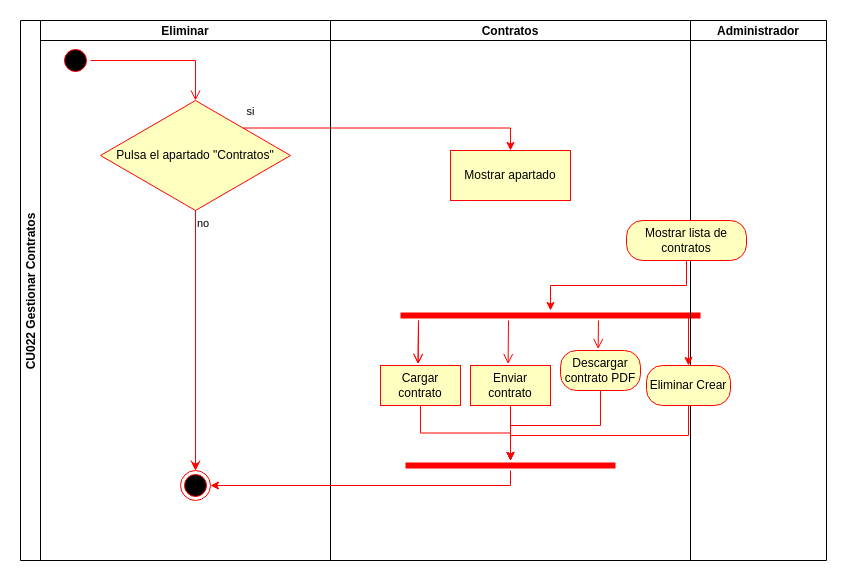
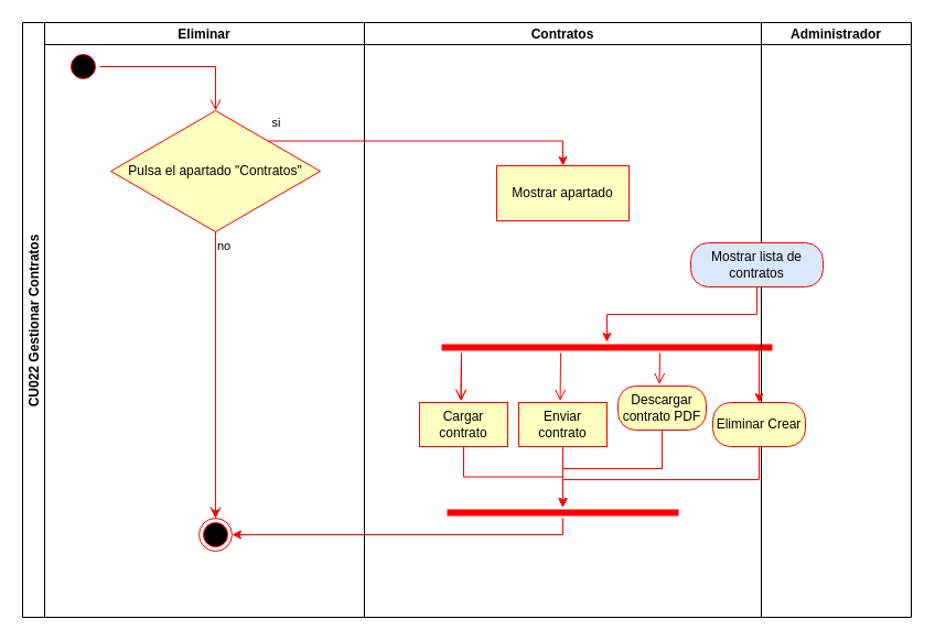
  <mxCell id="0" />
  <mxCell id="1" parent="0" />
  <mxCell id="2" value="CU022 Gestionar Contratos" style="swimlane;childLayout=stackLayout;resizeParent=1;resizeParentMax=0;startSize=20;horizontal=0;horizontalStack=1;" vertex="1" parent="1"><mxGeometry x="20" y="20" width="670" height="540" as="geometry"><mxRectangle x="200" y="80" width="40" height="50" as="alternateBounds" /></mxGeometry></mxCell>
  <mxCell id="3" value="Eliminar" style="swimlane;startSize=20;" vertex="1" parent="2"><mxGeometry x="20" width="290" height="540" as="geometry" /></mxCell>
  <mxCell id="4" value="" style="ellipse;html=1;shape=startState;fillColor=#000000;strokeColor=#ff0000;fillStyle=auto;" vertex="1" parent="3"><mxGeometry x="20" y="25" width="30" height="30" as="geometry" /></mxCell>
  <mxCell id="5" value="Pulsa el apartado &quot;Contratos&quot;" style="rhombus;whiteSpace=wrap;html=1;fontColor=#000000;fillColor=#ffffc0;strokeColor=#ff0000;" vertex="1" parent="3"><mxGeometry x="60" y="80" width="190" height="110" as="geometry" /></mxCell>
  <mxCell id="6" value="" style="edgeStyle=orthogonalEdgeStyle;html=1;verticalAlign=bottom;endArrow=open;endSize=8;strokeColor=#ff0000;rounded=0;entryX=0.5;entryY=0;entryDx=0;entryDy=0;" edge="1" parent="3" source="4" target="5"><mxGeometry relative="1" as="geometry"><mxPoint x="906" y="335" as="targetPoint" /><mxPoint x="340" y="320" as="sourcePoint" /></mxGeometry></mxCell>
  <mxCell id="7" value="" style="ellipse;html=1;shape=endState;fillColor=#000000;strokeColor=#ff0000;" vertex="1" parent="3"><mxGeometry x="140" y="450" width="30" height="30" as="geometry" /></mxCell>
  <mxCell id="8" value="no" style="edgeStyle=orthogonalEdgeStyle;html=1;align=left;verticalAlign=top;endArrow=open;endSize=8;strokeColor=#ff0000;rounded=0;exitX=0.5;exitY=1;exitDx=0;exitDy=0;" edge="1" parent="3" source="5" target="7"><mxGeometry x="-1" relative="1" as="geometry"><mxPoint x="100" y="295.193" as="targetPoint" /><mxPoint x="104" y="230" as="sourcePoint" /></mxGeometry></mxCell>
  <mxCell id="9" style="edgeStyle=orthogonalEdgeStyle;rounded=0;orthogonalLoop=1;jettySize=auto;html=1;entryX=0.5;entryY=0;entryDx=0;entryDy=0;strokeColor=light-dark(#ff0000, #ededed);" edge="1" parent="3" source="5" target="7"><mxGeometry relative="1" as="geometry" /></mxCell>
  <mxCell id="10" style="edgeStyle=orthogonalEdgeStyle;rounded=0;orthogonalLoop=1;jettySize=auto;html=1;exitX=1;exitY=0;exitDx=0;exitDy=0;entryX=0.5;entryY=0;entryDx=0;entryDy=0;strokeColor=light-dark(#ff0000, #ededed);" edge="1" parent="2" source="5" target="13"><mxGeometry relative="1" as="geometry"><Array as="points"><mxPoint x="490" y="107" /></Array></mxGeometry></mxCell>
  <mxCell id="11" value="si" style="edgeLabel;html=1;align=center;verticalAlign=middle;resizable=0;points=[];" connectable="0" vertex="1" parent="10"><mxGeometry x="-0.893" y="3" relative="1" as="geometry"><mxPoint x="-9" y="-14" as="offset" /></mxGeometry></mxCell>
  <mxCell id="12" value="Contratos" style="swimlane;startSize=20;" vertex="1" parent="2"><mxGeometry x="310" width="360" height="540" as="geometry" /></mxCell>
  <mxCell id="13" value="Mostrar apartado" style="whiteSpace=wrap;html=1;arcSize=40;fontColor=#000000;fillColor=#ffffc0;strokeColor=#ff0000;rounded=0;" vertex="1" parent="12"><mxGeometry x="120" y="130" width="120" height="50" as="geometry" /></mxCell>
  <mxCell id="14" value="" style="shape=line;html=1;strokeWidth=6;strokeColor=#ff0000;" vertex="1" parent="12"><mxGeometry x="70" y="290" width="300" height="10" as="geometry" /></mxCell>
  <mxCell id="15" value="" style="edgeStyle=orthogonalEdgeStyle;html=1;verticalAlign=bottom;endArrow=open;endSize=8;strokeColor=#ff0000;rounded=0;entryX=0.47;entryY=-0.037;entryDx=0;entryDy=0;entryPerimeter=0;" edge="1" parent="12" target="16"><mxGeometry relative="1" as="geometry"><mxPoint x="120" y="330" as="targetPoint" /><mxPoint x="88" y="300" as="sourcePoint" /><Array as="points"><mxPoint x="88" y="300" /><mxPoint x="88" y="344" /></Array></mxGeometry></mxCell>
  <mxCell id="16" value="Crear cuenta" style="rounded=1;whiteSpace=wrap;html=1;arcSize=40;fontColor=#000000;fillColor=#ffffc0;strokeColor=#ff0000;" vertex="1" parent="12"><mxGeometry x="50" y="345" width="80" height="40" as="geometry" /></mxCell>
  <mxCell id="17" value="" style="edgeStyle=orthogonalEdgeStyle;html=1;verticalAlign=bottom;endArrow=open;endSize=8;strokeColor=#ff0000;rounded=0;entryX=0.47;entryY=-0.037;entryDx=0;entryDy=0;entryPerimeter=0;" edge="1" parent="12" target="19"><mxGeometry relative="1" as="geometry"><mxPoint x="210" y="330" as="targetPoint" /><mxPoint x="178" y="300" as="sourcePoint" /><Array as="points"><mxPoint x="178" y="300" /><mxPoint x="178" y="344" /></Array></mxGeometry></mxCell>
  <mxCell id="18" style="edgeStyle=orthogonalEdgeStyle;rounded=0;orthogonalLoop=1;jettySize=auto;html=1;fontColor=light-dark(#ff0000, #ededed);strokeColor=light-dark(#ff0000, #ededed);" edge="1" parent="12" source="19" target="26"><mxGeometry relative="1" as="geometry" /></mxCell>
  <mxCell id="19" value="Enviar contrato" style="whiteSpace=wrap;html=1;arcSize=40;fontColor=#000000;fillColor=#ffffc0;strokeColor=#ff0000;rounded=0;" vertex="1" parent="12"><mxGeometry x="140" y="345" width="80" height="40" as="geometry" /></mxCell>
  <mxCell id="20" value="" style="edgeStyle=orthogonalEdgeStyle;html=1;verticalAlign=bottom;endArrow=open;endSize=8;strokeColor=#ff0000;rounded=0;entryX=0.47;entryY=-0.037;entryDx=0;entryDy=0;entryPerimeter=0;" edge="1" parent="12" target="22"><mxGeometry relative="1" as="geometry"><mxPoint x="300" y="330" as="targetPoint" /><mxPoint x="268" y="300" as="sourcePoint" /><Array as="points"><mxPoint x="268" y="300" /><mxPoint x="268" y="344" /></Array></mxGeometry></mxCell>
  <mxCell id="21" style="edgeStyle=orthogonalEdgeStyle;rounded=0;orthogonalLoop=1;jettySize=auto;html=1;strokeColor=light-dark(#ff0000, #ededed);" edge="1" parent="12" source="22" target="26"><mxGeometry relative="1" as="geometry" /></mxCell>
  <mxCell id="22" value="Descargar contrato PDF" style="rounded=1;whiteSpace=wrap;html=1;arcSize=40;fontColor=#000000;fillColor=#ffffc0;strokeColor=#ff0000;" vertex="1" parent="12"><mxGeometry x="230" y="330" width="80" height="40" as="geometry" /></mxCell>
  <mxCell id="23" value="" style="edgeStyle=orthogonalEdgeStyle;html=1;verticalAlign=bottom;endArrow=open;endSize=8;strokeColor=#ff0000;rounded=0;entryX=0.47;entryY=-0.037;entryDx=0;entryDy=0;entryPerimeter=0;" edge="1" parent="12" target="25"><mxGeometry relative="1" as="geometry"><mxPoint x="120" y="330" as="targetPoint" /><mxPoint x="88" y="300" as="sourcePoint" /><Array as="points"><mxPoint x="88" y="300" /><mxPoint x="88" y="344" /></Array></mxGeometry></mxCell>
  <mxCell id="24" style="edgeStyle=orthogonalEdgeStyle;rounded=0;orthogonalLoop=1;jettySize=auto;html=1;fontColor=light-dark(#ff0000, #ededed);strokeColor=light-dark(#ff0000, #ededed);" edge="1" parent="12" source="25" target="26"><mxGeometry relative="1" as="geometry" /></mxCell>
  <mxCell id="25" value="Cargar contrato" style="whiteSpace=wrap;html=1;arcSize=40;fontColor=#000000;fillColor=#ffffc0;strokeColor=#ff0000;rounded=0;" vertex="1" parent="12"><mxGeometry x="50" y="345" width="80" height="40" as="geometry" /></mxCell>
  <mxCell id="26" value="" style="shape=line;html=1;strokeWidth=6;strokeColor=light-dark(#ff0000, #ededed);" vertex="1" parent="12"><mxGeometry x="75" y="440" width="210" height="10" as="geometry" /></mxCell>
  <mxCell id="27" style="edgeStyle=orthogonalEdgeStyle;rounded=0;orthogonalLoop=1;jettySize=auto;html=1;entryX=1;entryY=0.5;entryDx=0;entryDy=0;strokeColor=light-dark(#ff0000, #ededed);" edge="1" parent="2" source="26" target="7"><mxGeometry relative="1" as="geometry"><Array as="points"><mxPoint x="490" y="465" /></Array></mxGeometry></mxCell>
  <mxCell id="28" value="Administrador" style="swimlane;startSize=20;" vertex="1" parent="1"><mxGeometry x="690" y="20" width="136" height="540" as="geometry" /></mxCell>
  <mxCell id="29" value="Eliminar Crear" style="rounded=1;whiteSpace=wrap;html=1;arcSize=40;fontColor=#000000;fillColor=#ffffc0;strokeColor=#ff0000;" vertex="1" parent="28"><mxGeometry x="-44" y="345" width="84" height="40" as="geometry" /></mxCell>
- <mxCell id="30" value="Mostrar lista de contratos" style="rounded=1;whiteSpace=wrap;html=1;arcSize=40;fontColor=#000000;fillColor=#ffffc0;strokeColor=light-dark(#ff0000, #ededed);" vertex="1" parent="28"><mxGeometry x="-64" y="200" width="120" height="40" as="geometry" /></mxCell>
+ <mxCell id="30" value="Mostrar lista de contratos" style="rounded=1;whiteSpace=wrap;html=1;arcSize=40;fontColor=#000000;fillColor=#dae8fc;strokeColor=light-dark(#ff0000, #ededed);" vertex="1" parent="28"><mxGeometry x="-64" y="200" width="120" height="40" as="geometry" /></mxCell>
  <mxCell id="31" style="edgeStyle=orthogonalEdgeStyle;rounded=0;orthogonalLoop=1;jettySize=auto;html=1;entryX=0.5;entryY=0;entryDx=0;entryDy=0;strokeColor=light-dark(#FF0000,#FF0000);exitX=0.965;exitY=0.728;exitDx=0;exitDy=0;exitPerimeter=0;" edge="1" parent="1" source="14" target="29"><mxGeometry relative="1" as="geometry"><mxPoint x="696" y="315" as="sourcePoint" /><Array as="points"><mxPoint x="690" y="315" /><mxPoint x="688" y="315" /></Array></mxGeometry></mxCell>
  <mxCell id="32" style="edgeStyle=orthogonalEdgeStyle;rounded=0;orthogonalLoop=1;jettySize=auto;html=1;strokeColor=light-dark(#ff0000, #ededed);" edge="1" parent="1" source="29" target="26"><mxGeometry relative="1" as="geometry"><Array as="points"><mxPoint x="688" y="435" /><mxPoint x="510" y="435" /></Array></mxGeometry></mxCell>
  <mxCell id="33" style="edgeStyle=orthogonalEdgeStyle;rounded=0;orthogonalLoop=1;jettySize=auto;html=1;strokeColor=#FF0000;" edge="1" parent="1" source="30" target="14"><mxGeometry relative="1" as="geometry" /></mxCell>
